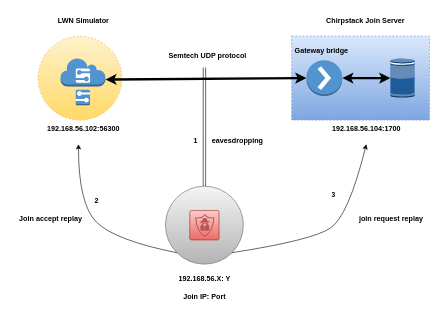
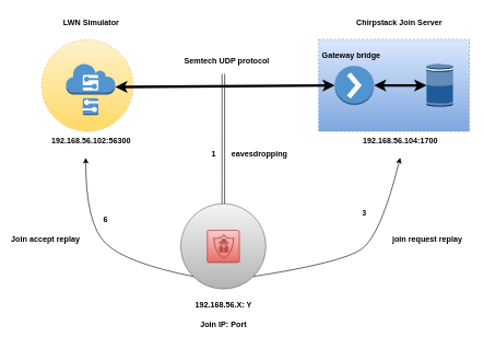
  <mxCell id="0" />
  <mxCell id="1" parent="0" />
  <mxCell id="2" value="" style="rounded=0;whiteSpace=wrap;html=1;dashed=1;fillColor=#dae8fc;gradientColor=#7ea6e0;strokeColor=#6c8ebf;" vertex="1" parent="1"><mxGeometry x="485.5" y="59.75" width="230" height="140" as="geometry" /></mxCell>
  <mxCell id="3" value="" style="ellipse;whiteSpace=wrap;html=1;aspect=fixed;fillColor=#f5f5f5;gradientColor=#b3b3b3;strokeColor=#666666;" vertex="1" parent="1"><mxGeometry x="275" y="310" width="130" height="130" as="geometry" /></mxCell>
  <mxCell id="4" value="" style="ellipse;whiteSpace=wrap;html=1;aspect=fixed;dashed=1;fillColor=#fff2cc;gradientColor=#ffd966;strokeColor=#d6b656;" vertex="1" parent="1"><mxGeometry x="62.5" y="60" width="140" height="140" as="geometry" /></mxCell>
  <mxCell id="5" value="" style="outlineConnect=0;dashed=0;verticalLabelPosition=bottom;verticalAlign=top;align=center;html=1;shape=mxgraph.aws3.action;fillColor=#5294CF;gradientColor=none;" vertex="1" parent="1"><mxGeometry x="510" y="100" width="60" height="59.5" as="geometry" /></mxCell>
  <mxCell id="6" value="" style="outlineConnect=0;dashed=0;verticalLabelPosition=bottom;verticalAlign=top;align=center;html=1;shape=mxgraph.aws3.echo;fillColor=#205B99;gradientColor=none;" vertex="1" parent="1"><mxGeometry x="650" y="97.25" width="40.5" height="65" as="geometry" /></mxCell>
  <mxCell id="7" value="" style="outlineConnect=0;dashed=0;verticalLabelPosition=bottom;verticalAlign=top;align=center;html=1;shape=mxgraph.aws3.simulator;fillColor=#5294CF;gradientColor=none;" vertex="1" parent="1"><mxGeometry x="100" y="97" width="75" height="78" as="geometry" /></mxCell>
  <mxCell id="8" value="&lt;b&gt;192.168.56.102:56300&lt;/b&gt;" style="text;html=1;align=center;verticalAlign=middle;resizable=0;points=[];autosize=1;strokeColor=none;fillColor=none;" vertex="1" parent="1"><mxGeometry x="67.5" y="200" width="140" height="30" as="geometry" /></mxCell>
  <mxCell id="9" value="&lt;b&gt;192.168.56.104:1700&lt;/b&gt;" style="text;html=1;align=center;verticalAlign=middle;resizable=0;points=[];autosize=1;strokeColor=none;fillColor=none;" vertex="1" parent="1"><mxGeometry x="540" y="200" width="140" height="30" as="geometry" /></mxCell>
  <mxCell id="10" value="&lt;b&gt;LWN Simulator&lt;/b&gt;" style="text;html=1;align=center;verticalAlign=middle;resizable=0;points=[];autosize=1;strokeColor=none;fillColor=none;" vertex="1" parent="1"><mxGeometry x="82.5" y="20" width="110" height="30" as="geometry" /></mxCell>
  <mxCell id="11" value="" style="endArrow=classic;startArrow=classic;html=1;rounded=0;exitX=1;exitY=0.45;exitDx=0;exitDy=0;exitPerimeter=0;entryX=0;entryY=0.5;entryDx=0;entryDy=0;entryPerimeter=0;strokeWidth=4;" edge="1" parent="1" source="7" target="5"><mxGeometry width="50" height="50" relative="1" as="geometry"><mxPoint x="530" y="190" as="sourcePoint" /><mxPoint x="580" y="140" as="targetPoint" /></mxGeometry></mxCell>
  <mxCell id="12" value="&lt;b&gt;Gateway bridge&lt;/b&gt;" style="text;html=1;align=center;verticalAlign=middle;resizable=0;points=[];autosize=1;strokeColor=none;fillColor=none;" vertex="1" parent="1"><mxGeometry x="480" y="70" width="110" height="30" as="geometry" /></mxCell>
  <mxCell id="13" value="&lt;b&gt;Semtech UDP protocol&lt;/b&gt;" style="text;html=1;align=center;verticalAlign=middle;resizable=0;points=[];autosize=1;strokeColor=none;fillColor=none;" vertex="1" parent="1"><mxGeometry x="270" y="77" width="150" height="30" as="geometry" /></mxCell>
  <mxCell id="14" value="&lt;b&gt;Chirpstack Join Server&amp;nbsp;&lt;/b&gt;" style="text;html=1;align=center;verticalAlign=middle;resizable=0;points=[];autosize=1;strokeColor=none;fillColor=none;" vertex="1" parent="1"><mxGeometry x="520" y="20" width="180" height="30" as="geometry" /></mxCell>
  <mxCell id="15" value="" style="sketch=0;points=[[0.015,0.015,0],[0.985,0.015,0],[0.985,0.985,0],[0.015,0.985,0],[0.25,0,0],[0.5,0,0],[0.75,0,0],[1,0.25,0],[1,0.5,0],[1,0.75,0],[0.75,1,0],[0.5,1,0],[0.25,1,0],[0,0.75,0],[0,0.5,0],[0,0.25,0]];verticalLabelPosition=bottom;html=1;verticalAlign=top;aspect=fixed;align=center;pointerEvents=1;shape=mxgraph.cisco19.rect;prIcon=next_generation_intrusion_prevention_system;fillColor=#f8cecc;strokeColor=#b85450;gradientColor=#ea6b66;" vertex="1" parent="1"><mxGeometry x="315" y="350" width="50" height="50" as="geometry" /></mxCell>
  <mxCell id="16" value="&lt;b&gt;Join IP: Port&lt;/b&gt;" style="text;html=1;align=center;verticalAlign=middle;resizable=0;points=[];autosize=1;strokeColor=none;fillColor=none;" vertex="1" parent="1"><mxGeometry x="280" y="480" width="120" height="30" as="geometry" /></mxCell>
  <mxCell id="17" value="&lt;b&gt;192.168.56.X: Y&lt;/b&gt;" style="text;html=1;align=center;verticalAlign=middle;resizable=0;points=[];autosize=1;strokeColor=none;fillColor=none;" vertex="1" parent="1"><mxGeometry x="285" y="450" width="110" height="30" as="geometry" /></mxCell>
  <mxCell id="18" value="" style="html=1;labelBackgroundColor=#ffffff;jettySize=auto;orthogonalLoop=1;strokeWidth=1;fontSize=14;endArrow=none;endFill=0;rounded=0;shape=link;entryX=0.467;entryY=1.167;entryDx=0;entryDy=0;entryPerimeter=0;exitX=0.5;exitY=0;exitDx=0;exitDy=0;" edge="1" parent="1" source="3" target="13"><mxGeometry width="60" height="60" relative="1" as="geometry"><mxPoint y="380" as="sourcePoint" x="-30" /><mxPoint x="30" y="320" as="targetPoint" /></mxGeometry></mxCell>
  <mxCell id="19" value="" style="endArrow=classic;startArrow=classic;html=1;rounded=0;strokeWidth=4;exitX=1;exitY=0.5;exitDx=0;exitDy=0;exitPerimeter=0;" edge="1" parent="1" source="5" target="6"><mxGeometry width="50" height="50" relative="1" as="geometry"><mxPoint x="570" y="130" as="sourcePoint" /><mxPoint x="650" y="130" as="targetPoint" /></mxGeometry></mxCell>
  <mxCell id="20" value="&lt;b&gt;eavesdropping&lt;/b&gt;" style="text;html=1;align=center;verticalAlign=middle;resizable=0;points=[];autosize=1;strokeColor=none;fillColor=none;" vertex="1" parent="1"><mxGeometry x="340" y="220" width="110" height="30" as="geometry" /></mxCell>
  <mxCell id="21" value="&lt;b&gt;1&lt;/b&gt;" style="text;html=1;align=center;verticalAlign=middle;resizable=0;points=[];autosize=1;strokeColor=none;fillColor=none;" vertex="1" parent="1"><mxGeometry x="310" y="220" width="30" height="30" as="geometry" /></mxCell>
- <mxCell id="22" value="&lt;b&gt;2&lt;/b&gt;" style="text;html=1;align=center;verticalAlign=middle;resizable=0;points=[];autosize=1;strokeColor=none;fillColor=none;" vertex="1" parent="1"><mxGeometry x="145" y="320" width="30" height="30" as="geometry" /></mxCell>
+ <mxCell id="22" value="&lt;b&gt;6&lt;/b&gt;" style="text;html=1;align=center;verticalAlign=middle;resizable=0;points=[];autosize=1;strokeColor=none;fillColor=none;" vertex="1" parent="1"><mxGeometry x="145" y="320" width="30" height="30" as="geometry" /></mxCell>
  <mxCell id="23" value="" style="curved=1;endArrow=classic;html=1;rounded=0;exitX=0;exitY=1;exitDx=0;exitDy=0;" edge="1" parent="1" source="3"><mxGeometry width="50" height="50" relative="1" as="geometry"><mxPoint x="260" y="420" as="sourcePoint" /><mxPoint x="130" y="240" as="targetPoint" /><Array as="points"><mxPoint x="190" y="400" /><mxPoint x="130" y="340" /></Array></mxGeometry></mxCell>
- <mxCell id="24" value="&lt;b&gt;Join accept replay&amp;nbsp;&lt;/b&gt;" style="text;html=1;align=center;verticalAlign=middle;resizable=0;points=[];autosize=1;strokeColor=none;fillColor=none;" vertex="1" parent="1"><mxGeometry x="20" y="350" width="130" height="30" as="geometry" /></mxCell>
+ <mxCell id="24" value="&lt;b&gt;Join accept replay&amp;nbsp;&lt;/b&gt;" style="text;html=1;align=center;verticalAlign=middle;resizable=0;points=[];autosize=1;strokeColor=none;fillColor=none;" vertex="1" parent="1"><mxGeometry x="5" y="350" width="130" height="30" as="geometry" /></mxCell>
  <mxCell id="25" value="&lt;b&gt;join request replay&lt;/b&gt;" style="text;html=1;align=center;verticalAlign=middle;resizable=0;points=[];autosize=1;strokeColor=none;fillColor=none;" vertex="1" parent="1"><mxGeometry x="585.5" y="350" width="130" height="30" as="geometry" /></mxCell>
  <mxCell id="26" value="" style="curved=1;endArrow=classic;html=1;rounded=0;exitX=1;exitY=1;exitDx=0;exitDy=0;" edge="1" parent="1" source="3"><mxGeometry width="50" height="50" relative="1" as="geometry"><mxPoint x="400" y="430" as="sourcePoint" /><mxPoint x="610" y="240" as="targetPoint" /><Array as="points"><mxPoint x="520" y="400" /><mxPoint x="580" y="360" /></Array></mxGeometry></mxCell>
  <mxCell id="27" value="&lt;b&gt;3&lt;/b&gt;" style="text;html=1;align=center;verticalAlign=middle;resizable=0;points=[];autosize=1;strokeColor=none;fillColor=none;fontSize=11;fontFamily=Helvetica;fontColor=default;" vertex="1" parent="1"><mxGeometry x="540" y="310" width="30" height="30" as="geometry" /></mxCell>
